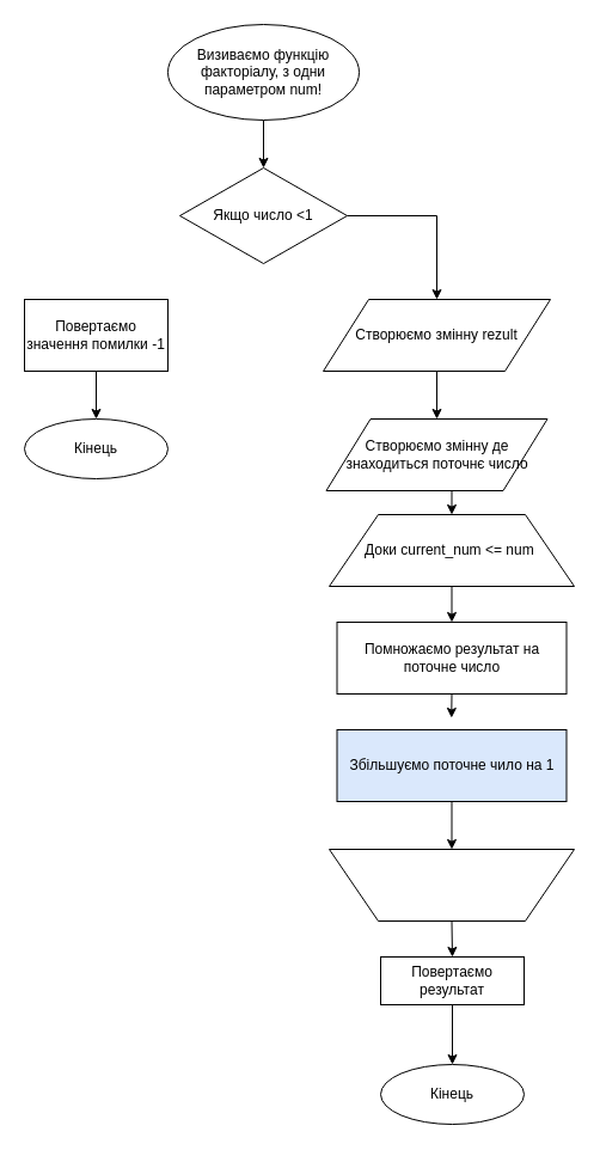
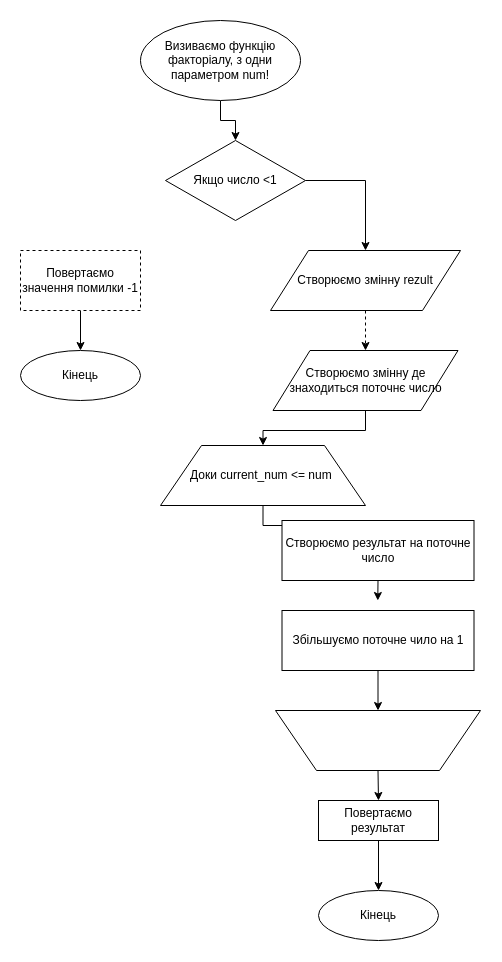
  <mxCell id="0" />
  <mxCell id="1" parent="0" />
  <mxCell id="2" style="edgeStyle=orthogonalEdgeStyle;rounded=0;orthogonalLoop=1;jettySize=auto;html=1;exitX=0.5;exitY=1;exitDx=0;exitDy=0;entryX=0.5;entryY=0;entryDx=0;entryDy=0;" edge="1" parent="1" source="3" target="5"><mxGeometry relative="1" as="geometry" /></mxCell>
  <mxCell id="3" value="Визиваємо функцію факторіалу, з одни параметром num!" style="ellipse;whiteSpace=wrap;html=1;" vertex="1" parent="1"><mxGeometry x="140" y="20" width="160" height="80" as="geometry" /></mxCell>
  <mxCell id="4" style="edgeStyle=orthogonalEdgeStyle;rounded=0;orthogonalLoop=1;jettySize=auto;html=1;exitX=1;exitY=0.5;exitDx=0;exitDy=0;" edge="1" parent="1" source="5" target="10"><mxGeometry relative="1" as="geometry" /></mxCell>
- <mxCell id="5" value="Якщо число &amp;lt;1" style="rhombus;whiteSpace=wrap;html=1;" vertex="1" parent="1"><mxGeometry x="150" y="140" width="140" height="80" as="geometry" /></mxCell>
+ <mxCell id="5" value="Якщо число &amp;lt;1" style="rhombus;whiteSpace=wrap;html=1;" vertex="1" parent="1"><mxGeometry x="165" y="140" width="140" height="80" as="geometry" /></mxCell>
  <mxCell id="6" style="edgeStyle=orthogonalEdgeStyle;rounded=0;orthogonalLoop=1;jettySize=auto;html=1;exitX=0.5;exitY=1;exitDx=0;exitDy=0;" edge="1" parent="1" source="7" target="8"><mxGeometry relative="1" as="geometry" /></mxCell>
- <mxCell id="7" value="Повертаємо значення помилки -1" style="rounded=0;whiteSpace=wrap;html=1;" vertex="1" parent="1"><mxGeometry x="20" y="250" width="120" height="60" as="geometry" /></mxCell>
+ <mxCell id="7" value="Повертаємо значення помилки -1" style="rounded=0;whiteSpace=wrap;html=1;dashed=1;" vertex="1" parent="1"><mxGeometry x="20" y="250" width="120" height="60" as="geometry" /></mxCell>
  <mxCell id="8" value="Кінець" style="ellipse;whiteSpace=wrap;html=1;" vertex="1" parent="1"><mxGeometry x="20" y="350" width="120" height="50" as="geometry" /></mxCell>
- <mxCell id="9" style="edgeStyle=orthogonalEdgeStyle;rounded=0;orthogonalLoop=1;jettySize=auto;html=1;exitX=0.5;exitY=1;exitDx=0;exitDy=0;entryX=0.5;entryY=0;entryDx=0;entryDy=0;" edge="1" parent="1" source="10" target="12"><mxGeometry relative="1" as="geometry" /></mxCell>
+ <mxCell id="9" style="edgeStyle=orthogonalEdgeStyle;rounded=0;orthogonalLoop=1;jettySize=auto;html=1;exitX=0.5;exitY=1;exitDx=0;exitDy=0;entryX=0.5;entryY=0;entryDx=0;entryDy=0;dashed=1;" edge="1" parent="1" source="10" target="12"><mxGeometry relative="1" as="geometry" /></mxCell>
  <mxCell id="10" value="Створюємо змінну rezult" style="shape=parallelogram;perimeter=parallelogramPerimeter;whiteSpace=wrap;html=1;" vertex="1" parent="1"><mxGeometry x="270" y="250" width="190" height="60" as="geometry" /></mxCell>
  <mxCell id="11" style="edgeStyle=orthogonalEdgeStyle;rounded=0;orthogonalLoop=1;jettySize=auto;html=1;exitX=0.5;exitY=1;exitDx=0;exitDy=0;entryX=0.5;entryY=0;entryDx=0;entryDy=0;" edge="1" parent="1" source="12" target="14"><mxGeometry relative="1" as="geometry" /></mxCell>
  <mxCell id="12" value="Створюємо змінну де знаходиться поточнє число" style="shape=parallelogram;perimeter=parallelogramPerimeter;whiteSpace=wrap;html=1;" vertex="1" parent="1"><mxGeometry x="272.5" y="350" width="185" height="60" as="geometry" /></mxCell>
  <mxCell id="13" style="edgeStyle=orthogonalEdgeStyle;rounded=0;orthogonalLoop=1;jettySize=auto;html=1;exitX=0.5;exitY=1;exitDx=0;exitDy=0;entryX=0.5;entryY=0;entryDx=0;entryDy=0;" edge="1" parent="1" source="14" target="18"><mxGeometry relative="1" as="geometry" /></mxCell>
- <mxCell id="14" value="Доки current_num &amp;lt;= num&amp;nbsp;" style="shape=trapezoid;perimeter=trapezoidPerimeter;whiteSpace=wrap;html=1;" vertex="1" parent="1"><mxGeometry x="275" y="430" width="205" height="60" as="geometry" /></mxCell>
+ <mxCell id="14" value="Доки current_num &amp;lt;= num&amp;nbsp;" style="shape=trapezoid;perimeter=trapezoidPerimeter;whiteSpace=wrap;html=1;" vertex="1" parent="1"><mxGeometry x="160" y="445" width="205" height="60" as="geometry" /></mxCell>
  <mxCell id="15" style="edgeStyle=orthogonalEdgeStyle;rounded=0;orthogonalLoop=1;jettySize=auto;html=1;exitX=0.5;exitY=0;exitDx=0;exitDy=0;entryX=0.5;entryY=0;entryDx=0;entryDy=0;" edge="1" parent="1" source="16" target="22"><mxGeometry relative="1" as="geometry" /></mxCell>
  <mxCell id="16" value="" style="shape=trapezoid;perimeter=trapezoidPerimeter;whiteSpace=wrap;html=1;rotation=-180;" vertex="1" parent="1"><mxGeometry x="275" y="710" width="205" height="60" as="geometry" /></mxCell>
  <mxCell id="17" style="edgeStyle=orthogonalEdgeStyle;rounded=0;orthogonalLoop=1;jettySize=auto;html=1;exitX=0.5;exitY=1;exitDx=0;exitDy=0;" edge="1" parent="1" source="18"><mxGeometry relative="1" as="geometry"><mxPoint x="377.286" y="600" as="targetPoint" /></mxGeometry></mxCell>
- <mxCell id="18" value="Помножаємо результат на поточне число" style="rounded=0;whiteSpace=wrap;html=1;" vertex="1" parent="1"><mxGeometry x="281.5" y="520" width="192" height="60" as="geometry" /></mxCell>
+ <mxCell id="18" value="Створюємо результат на поточне число" style="rounded=0;whiteSpace=wrap;html=1;" vertex="1" parent="1"><mxGeometry x="281.5" y="520" width="192" height="60" as="geometry" /></mxCell>
  <mxCell id="19" style="edgeStyle=orthogonalEdgeStyle;rounded=0;orthogonalLoop=1;jettySize=auto;html=1;exitX=0.5;exitY=1;exitDx=0;exitDy=0;entryX=0.5;entryY=1;entryDx=0;entryDy=0;" edge="1" parent="1" source="20" target="16"><mxGeometry relative="1" as="geometry" /></mxCell>
- <mxCell id="20" value="Збільшуємо поточне чило на 1" style="rounded=0;whiteSpace=wrap;html=1;fillColor=#dae8fc;" vertex="1" parent="1"><mxGeometry x="281.5" y="610" width="192" height="60" as="geometry" /></mxCell>
+ <mxCell id="20" value="Збільшуємо поточне чило на 1" style="rounded=0;whiteSpace=wrap;html=1;" vertex="1" parent="1"><mxGeometry x="281.5" y="610" width="192" height="60" as="geometry" /></mxCell>
  <mxCell id="21" style="edgeStyle=orthogonalEdgeStyle;rounded=0;orthogonalLoop=1;jettySize=auto;html=1;exitX=0.5;exitY=1;exitDx=0;exitDy=0;entryX=0.5;entryY=0;entryDx=0;entryDy=0;" edge="1" parent="1" source="22" target="23"><mxGeometry relative="1" as="geometry" /></mxCell>
  <mxCell id="22" value="Повертаємо результат" style="rounded=0;whiteSpace=wrap;html=1;" vertex="1" parent="1"><mxGeometry x="318" y="800" width="120" height="40" as="geometry" /></mxCell>
  <mxCell id="23" value="Кінець" style="ellipse;whiteSpace=wrap;html=1;" vertex="1" parent="1"><mxGeometry x="318" y="890" width="120" height="50" as="geometry" /></mxCell>
